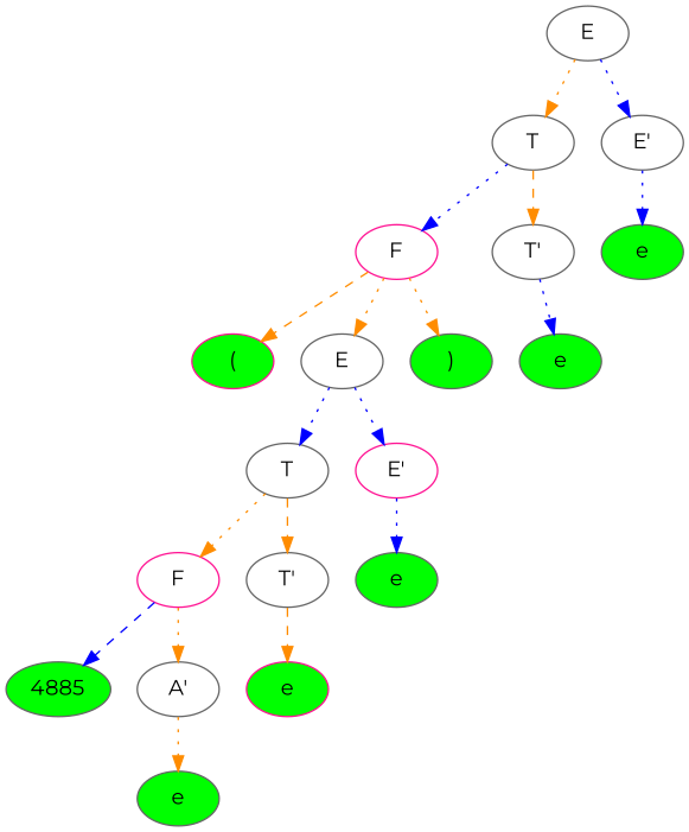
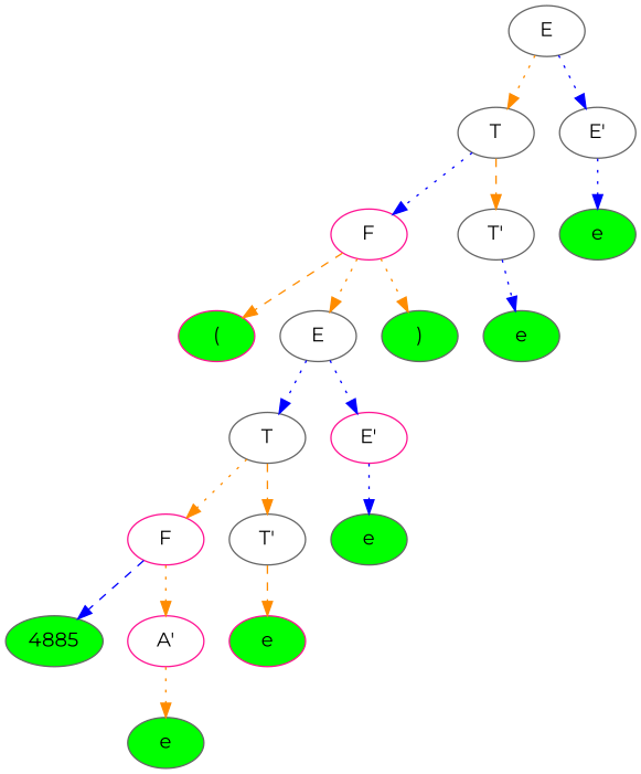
  digraph {
    ordering=out
    fontname=Montserrat
    node [color=gray40 fontname=Montserrat]
    edge [color=darkorange style=dotted fontname=Montserrat]
    n1 [label=E]
    n2 [label=T]
    n3 [label="E'"]
    n4 [label=F color=deeppink]
    n5 [label="T'"]
    n6 [fillcolor=green label="(" style=filled color=deeppink]
    n7 [label=E]
    n8 [fillcolor=green label=")" style=filled]
    n9 [label=T]
    n10 [label="E'" color=deeppink]
    n11 [label=F color=deeppink]
    n12 [label="T'"]
    n13 [fillcolor=green label=4885 style=filled]
-   n14 [label="A'"]
+   n14 [label="A'" color=deeppink]
    n15 [fillcolor=green label=e style=filled]
    n16 [fillcolor=green label=e style=filled color=deeppink]
    n17 [fillcolor=green label=e style=filled]
    n18 [fillcolor=green label=e style=filled]
    n19 [fillcolor=green label=e style=filled]
    n1 -> n2
    n1 -> n3 [color=blue]
    n2 -> n4 [color=blue]
    n2 -> n5 [style=dashed]
    n3 -> n19 [color=blue]
    n4 -> n6 [style=dashed]
    n4 -> n7
    n4 -> n8
    n5 -> n18 [color=blue]
    n7 -> n9 [color=blue]
    n7 -> n10 [color=blue]
    n9 -> n11
    n9 -> n12 [style=dashed]
    n10 -> n17 [color=blue]
    n11 -> n13 [color=blue style=dashed]
    n11 -> n14
    n12 -> n16 [style=dashed]
    n14 -> n15
  }
